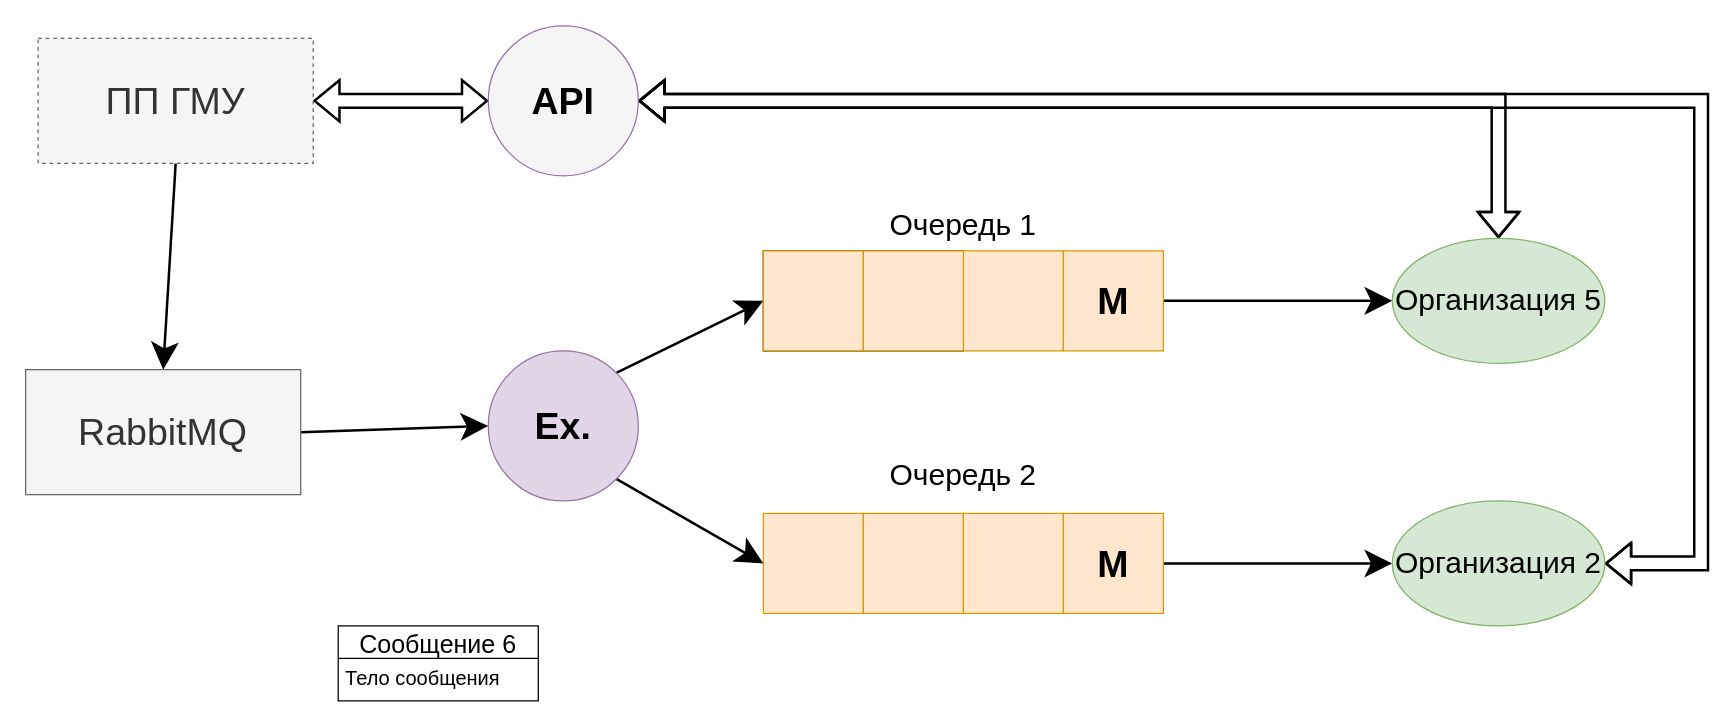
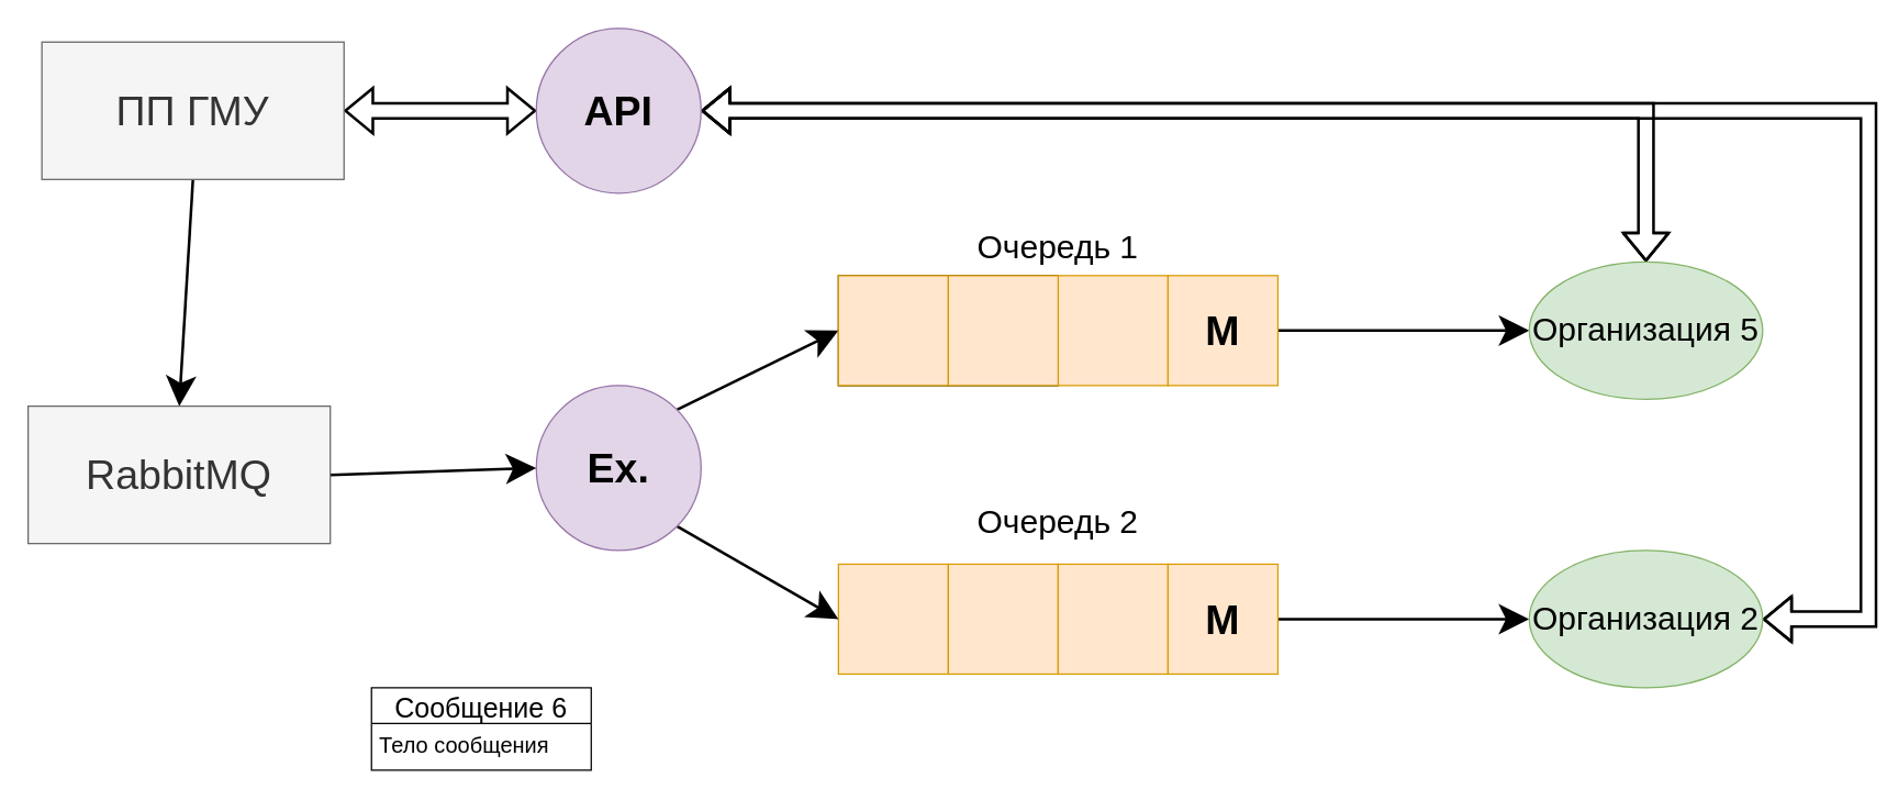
  <mxCell id="0" />
  <mxCell id="1" parent="0" />
  <mxCell id="2" value="" style="whiteSpace=wrap;html=1;aspect=fixed;" vertex="1" parent="1"><mxGeometry x="610" y="200" width="80" height="80" as="geometry" /></mxCell>
  <mxCell id="3" value="" style="whiteSpace=wrap;html=1;aspect=fixed;" vertex="1" parent="1"><mxGeometry x="690" y="200" width="80" height="80" as="geometry" /></mxCell>
  <mxCell id="4" value="" style="whiteSpace=wrap;html=1;aspect=fixed;fillColor=#ffe6cc;strokeColor=#d79b00;" vertex="1" parent="1"><mxGeometry x="770" y="200" width="80" height="80" as="geometry" /></mxCell>
  <mxCell id="5" style="edgeStyle=none;rounded=0;jumpStyle=none;orthogonalLoop=1;jettySize=auto;html=1;exitX=1;exitY=0.5;exitDx=0;exitDy=0;entryX=0;entryY=0.5;entryDx=0;entryDy=0;strokeColor=#000000;strokeWidth=2;endSize=16;" edge="1" parent="1" source="6" target="21"><mxGeometry relative="1" as="geometry" /></mxCell>
  <mxCell id="6" value="&lt;font style=&quot;font-size: 30px&quot;&gt;&lt;b&gt;M&lt;/b&gt;&lt;/font&gt;" style="whiteSpace=wrap;html=1;aspect=fixed;fillColor=#ffe6cc;strokeColor=#d79b00;" vertex="1" parent="1"><mxGeometry x="850" y="200" width="80" height="80" as="geometry" /></mxCell>
  <mxCell id="7" value="" style="whiteSpace=wrap;html=1;aspect=fixed;fillColor=#ffe6cc;strokeColor=#d79b00;" vertex="1" parent="1"><mxGeometry x="610" y="410" width="80" height="80" as="geometry" /></mxCell>
  <mxCell id="8" value="" style="whiteSpace=wrap;html=1;aspect=fixed;fillColor=#ffe6cc;strokeColor=#d79b00;" vertex="1" parent="1"><mxGeometry x="690" y="410" width="80" height="80" as="geometry" /></mxCell>
  <mxCell id="9" value="" style="whiteSpace=wrap;html=1;aspect=fixed;fillColor=#ffe6cc;strokeColor=#d79b00;" vertex="1" parent="1"><mxGeometry x="770" y="410" width="80" height="80" as="geometry" /></mxCell>
  <mxCell id="10" style="edgeStyle=none;rounded=0;jumpStyle=none;orthogonalLoop=1;jettySize=auto;html=1;exitX=1;exitY=0.5;exitDx=0;exitDy=0;entryX=0;entryY=0.5;entryDx=0;entryDy=0;strokeColor=#000000;strokeWidth=2;endSize=16;" edge="1" parent="1" source="11" target="25"><mxGeometry relative="1" as="geometry" /></mxCell>
  <mxCell id="11" value="&lt;font style=&quot;font-size: 30px&quot;&gt;&lt;b&gt;M&lt;/b&gt;&lt;/font&gt;" style="whiteSpace=wrap;html=1;aspect=fixed;fillColor=#ffe6cc;strokeColor=#d79b00;" vertex="1" parent="1"><mxGeometry x="850" y="410" width="80" height="80" as="geometry" /></mxCell>
  <mxCell id="12" style="orthogonalLoop=1;jettySize=auto;html=1;exitX=1;exitY=0;exitDx=0;exitDy=0;entryX=0;entryY=0.5;entryDx=0;entryDy=0;rounded=0;strokeWidth=2;jumpStyle=none;endSize=16;" edge="1" parent="1" source="14" target="15"><mxGeometry relative="1" as="geometry" /></mxCell>
  <mxCell id="13" style="edgeStyle=none;rounded=0;jumpStyle=none;orthogonalLoop=1;jettySize=auto;html=1;exitX=1;exitY=1;exitDx=0;exitDy=0;entryX=0;entryY=0.5;entryDx=0;entryDy=0;strokeColor=#000000;strokeWidth=2;endSize=16;" edge="1" parent="1" source="14" target="7"><mxGeometry relative="1" as="geometry" /></mxCell>
  <mxCell id="14" value="&lt;font style=&quot;font-size: 30px&quot;&gt;&lt;b&gt;Ex.&lt;/b&gt;&lt;/font&gt;" style="ellipse;whiteSpace=wrap;html=1;aspect=fixed;fillColor=#e1d5e7;strokeColor=#9673a6;" vertex="1" parent="1"><mxGeometry x="390" y="280" width="120" height="120" as="geometry" /></mxCell>
  <mxCell id="15" value="" style="whiteSpace=wrap;html=1;aspect=fixed;fillColor=#ffe6cc;strokeColor=#d79b00;" vertex="1" parent="1"><mxGeometry x="610" y="200" width="80" height="80" as="geometry" /></mxCell>
  <mxCell id="16" value="" style="whiteSpace=wrap;html=1;aspect=fixed;fillColor=#ffe6cc;strokeColor=#d79b00;" vertex="1" parent="1"><mxGeometry x="690" y="200" width="80" height="80" as="geometry" /></mxCell>
  <mxCell id="17" style="edgeStyle=none;rounded=0;jumpStyle=none;orthogonalLoop=1;jettySize=auto;html=1;exitX=0.5;exitY=1;exitDx=0;exitDy=0;entryX=0.5;entryY=0;entryDx=0;entryDy=0;strokeColor=#000000;strokeWidth=2;startSize=6;jumpSize=6;targetPerimeterSpacing=0;endSize=16;" edge="1" parent="1" source="19" target="23"><mxGeometry relative="1" as="geometry" /></mxCell>
  <mxCell id="18" style="edgeStyle=orthogonalEdgeStyle;rounded=0;jumpStyle=none;jumpSize=6;orthogonalLoop=1;jettySize=auto;html=1;entryX=0;entryY=0.5;entryDx=0;entryDy=0;startArrow=classic;startFill=1;targetPerimeterSpacing=0;strokeColor=#000000;strokeWidth=2;shape=flexArrow;" edge="1" parent="1" source="19" target="26"><mxGeometry relative="1" as="geometry" /></mxCell>
- <mxCell id="19" value="&lt;font style=&quot;font-size: 30px&quot;&gt;ПП ГМУ&lt;/font&gt;" style="rounded=0;whiteSpace=wrap;html=1;fillColor=#f5f5f5;strokeColor=#666666;fontColor=#333333;dashed=1;" vertex="1" parent="1"><mxGeometry x="30" y="30" width="220" height="100" as="geometry" /></mxCell>
+ <mxCell id="19" value="&lt;font style=&quot;font-size: 30px&quot;&gt;ПП ГМУ&lt;/font&gt;" style="rounded=0;whiteSpace=wrap;html=1;fillColor=#f5f5f5;strokeColor=#666666;fontColor=#333333;" vertex="1" parent="1"><mxGeometry x="30" y="30" width="220" height="100" as="geometry" /></mxCell>
  <mxCell id="20" style="edgeStyle=orthogonalEdgeStyle;rounded=0;jumpStyle=none;orthogonalLoop=1;jettySize=auto;html=1;entryX=1;entryY=0.5;entryDx=0;entryDy=0;strokeColor=#000000;strokeWidth=2;startArrow=classic;startFill=1;shape=flexArrow;" edge="1" parent="1" source="21" target="26"><mxGeometry relative="1" as="geometry"><Array as="points"><mxPoint x="1198" y="80" /></Array></mxGeometry></mxCell>
  <mxCell id="21" value="&lt;font style=&quot;font-size: 24px&quot;&gt;Организация 5&lt;/font&gt;" style="ellipse;whiteSpace=wrap;html=1;fillColor=#d5e8d4;strokeColor=#82b366;" vertex="1" parent="1"><mxGeometry x="1113" y="190" width="170" height="100" as="geometry" /></mxCell>
  <mxCell id="22" style="edgeStyle=none;rounded=0;jumpStyle=none;orthogonalLoop=1;jettySize=auto;html=1;exitX=1;exitY=0.5;exitDx=0;exitDy=0;entryX=0;entryY=0.5;entryDx=0;entryDy=0;strokeColor=#000000;strokeWidth=2;endSize=16;" edge="1" parent="1" source="23" target="14"><mxGeometry relative="1" as="geometry" /></mxCell>
  <mxCell id="23" value="&lt;span style=&quot;font-size: 30px&quot;&gt;RabbitMQ&lt;/span&gt;" style="rounded=0;whiteSpace=wrap;html=1;fillColor=#f5f5f5;strokeColor=#666666;fontColor=#333333;" vertex="1" parent="1"><mxGeometry x="20" y="295" width="220" height="100" as="geometry" /></mxCell>
  <mxCell id="24" style="edgeStyle=orthogonalEdgeStyle;rounded=0;jumpStyle=none;orthogonalLoop=1;jettySize=auto;html=1;strokeColor=#000000;strokeWidth=2;startArrow=classic;startFill=1;shape=flexArrow;" edge="1" parent="1" source="25"><mxGeometry relative="1" as="geometry"><mxPoint x="510" y="80" as="targetPoint" /><Array as="points"><mxPoint x="1360" y="450" /><mxPoint x="1360" y="80" /></Array></mxGeometry></mxCell>
  <mxCell id="25" value="&lt;font style=&quot;font-size: 24px&quot;&gt;Организация 2&lt;/font&gt;" style="ellipse;whiteSpace=wrap;html=1;fillColor=#d5e8d4;strokeColor=#82b366;" vertex="1" parent="1"><mxGeometry x="1113" y="400" width="170" height="100" as="geometry" /></mxCell>
- <mxCell id="26" value="&lt;span style=&quot;font-size: 30px&quot;&gt;&lt;b&gt;API&lt;/b&gt;&lt;/span&gt;" style="ellipse;whiteSpace=wrap;html=1;aspect=fixed;fillColor=#f5f5f5;strokeColor=#9673a6;" vertex="1" parent="1"><mxGeometry x="390" y="20" width="120" height="120" as="geometry" /></mxCell>
+ <mxCell id="26" value="&lt;span style=&quot;font-size: 30px&quot;&gt;&lt;b&gt;API&lt;/b&gt;&lt;/span&gt;" style="ellipse;whiteSpace=wrap;html=1;aspect=fixed;fillColor=#e1d5e7;strokeColor=#9673a6;" vertex="1" parent="1"><mxGeometry x="390" y="20" width="120" height="120" as="geometry" /></mxCell>
  <mxCell id="27" value="&lt;span style=&quot;font-size: 24px&quot;&gt;Очередь 1&lt;/span&gt;" style="text;html=1;strokeColor=none;fillColor=none;align=center;verticalAlign=middle;whiteSpace=wrap;rounded=0;" vertex="1" parent="1"><mxGeometry x="710" y="170" width="120" height="20" as="geometry" /></mxCell>
  <mxCell id="28" value="&lt;span style=&quot;font-size: 24px&quot;&gt;Очередь 2&lt;/span&gt;" style="text;html=1;strokeColor=none;fillColor=none;align=center;verticalAlign=middle;whiteSpace=wrap;rounded=0;" vertex="1" parent="1"><mxGeometry x="710" y="370" width="120" height="20" as="geometry" /></mxCell>
  <mxCell id="29" value="Сообщение 6" style="swimlane;fontStyle=0;childLayout=stackLayout;horizontal=1;startSize=26;horizontalStack=0;resizeParent=1;resizeParentMax=0;resizeLast=0;collapsible=1;marginBottom=0;fontSize=20;" vertex="1" parent="1"><mxGeometry x="270" y="500" width="160" height="60" as="geometry" /></mxCell>
  <mxCell id="30" value="Тело сообщения" style="text;strokeColor=none;fillColor=none;align=left;verticalAlign=top;spacingLeft=4;spacingRight=4;overflow=hidden;rotatable=0;points=[[0,0.5],[1,0.5]];portConstraint=eastwest;fontSize=16;whiteSpace=wrap;" vertex="1" parent="29"><mxGeometry y="26" width="160" height="34" as="geometry" /></mxCell>
